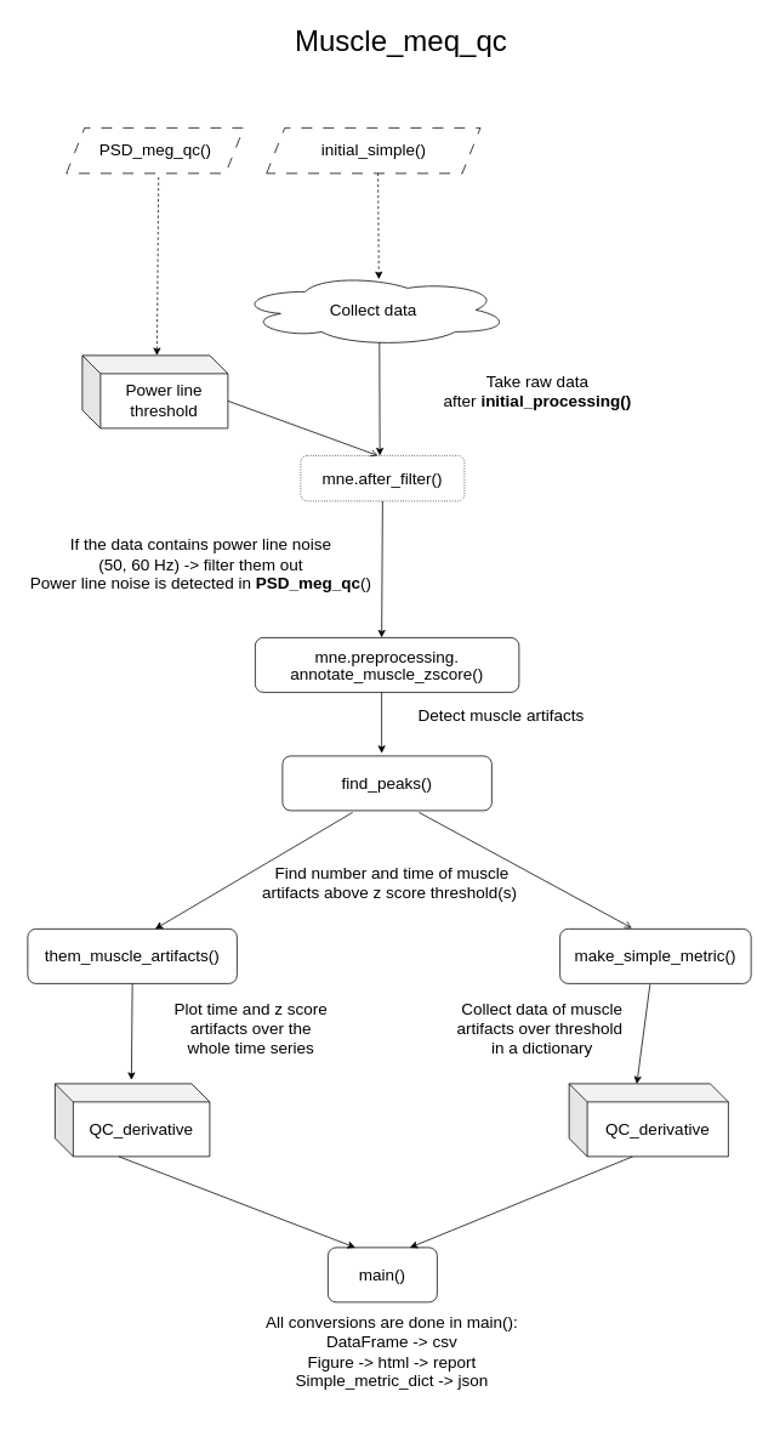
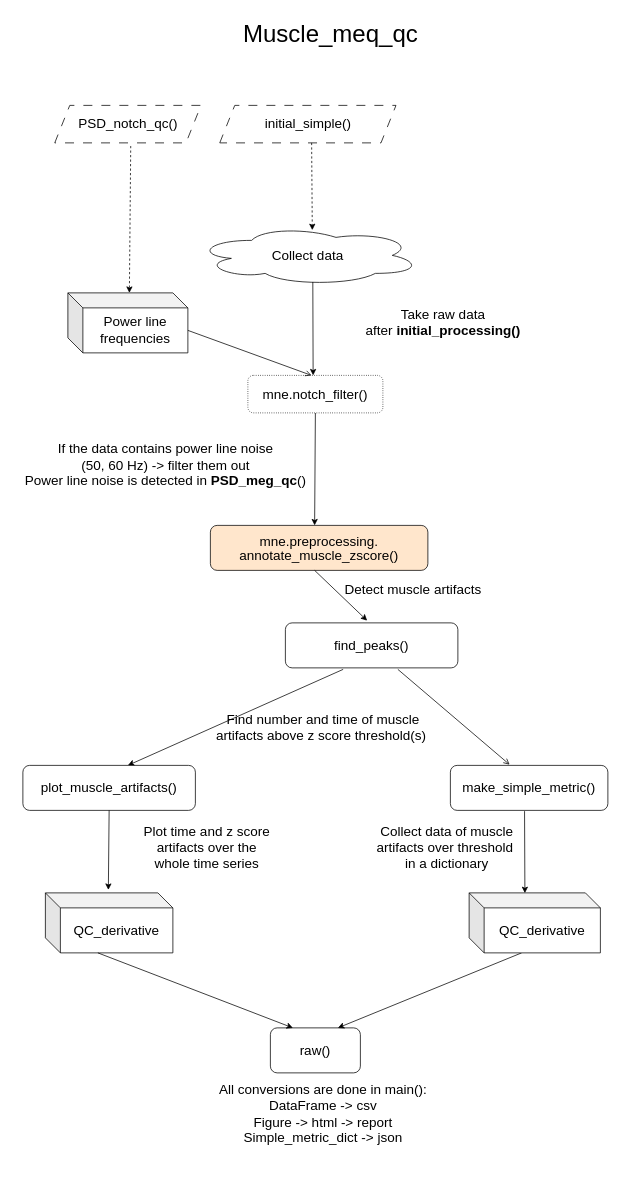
  <mxCell id="0" />
  <mxCell id="1" parent="0" />
- <mxCell id="2" value="&lt;div style=&quot;line-height: 18px; font-size: 18px;&quot;&gt;mne&lt;span style=&quot;background-color: initial; font-size: 18px;&quot;&gt;.&lt;/span&gt;&lt;span style=&quot;background-color: initial; font-size: 18px;&quot;&gt;preprocessing.&lt;/span&gt;&lt;/div&gt;&lt;div style=&quot;line-height: 18px; font-size: 18px;&quot;&gt;annotate_muscle_zscore()&lt;/div&gt;" style="rounded=1;whiteSpace=wrap;html=1;fontSize=18;fontFamily=Helvetica;fontColor=#000000;" parent="1" vertex="1"><mxGeometry x="280" y="700" width="290" height="60" as="geometry" /></mxCell>
- <mxCell id="3" value="&lt;div style=&quot;line-height: 18px; font-size: 18px;&quot;&gt;find_peaks()&lt;/div&gt;" style="rounded=1;whiteSpace=wrap;html=1;fontSize=18;fontFamily=Helvetica;" parent="1" vertex="1"><mxGeometry x="310" y="830" width="230" height="60" as="geometry" /></mxCell>
+ <mxCell id="2" value="&lt;div style=&quot;line-height: 18px; font-size: 18px;&quot;&gt;mne&lt;span style=&quot;background-color: initial; font-size: 18px;&quot;&gt;.&lt;/span&gt;&lt;span style=&quot;background-color: initial; font-size: 18px;&quot;&gt;preprocessing.&lt;/span&gt;&lt;/div&gt;&lt;div style=&quot;line-height: 18px; font-size: 18px;&quot;&gt;annotate_muscle_zscore()&lt;/div&gt;" style="rounded=1;whiteSpace=wrap;html=1;fontSize=18;fontFamily=Helvetica;fontColor=#000000;fillColor=#ffe6cc;" parent="1" vertex="1"><mxGeometry x="280" y="700" width="290" height="60" as="geometry" /></mxCell>
+ <mxCell id="3" value="&lt;div style=&quot;line-height: 18px; font-size: 18px;&quot;&gt;find_peaks()&lt;/div&gt;" style="rounded=1;whiteSpace=wrap;html=1;fontSize=18;fontFamily=Helvetica;" parent="1" vertex="1"><mxGeometry x="380" y="830" width="230" height="60" as="geometry" /></mxCell>
  <mxCell id="4" value="" style="endArrow=classic;html=1;rounded=0;entryX=0.474;entryY=-0.05;entryDx=0;entryDy=0;entryPerimeter=0;fontSize=18;fontFamily=Helvetica;" parent="1" target="3" edge="1"><mxGeometry width="50" height="50" relative="1" as="geometry"><mxPoint x="419" y="760" as="sourcePoint" /><mxPoint x="170" y="940" as="targetPoint" /></mxGeometry></mxCell>
  <mxCell id="5" value="&lt;div style=&quot;line-height: 18px; font-size: 18px;&quot;&gt;Detect muscle artifacts&lt;/div&gt;" style="text;html=1;align=center;verticalAlign=middle;resizable=0;points=[];autosize=1;strokeColor=none;fillColor=none;fontSize=18;fontFamily=Helvetica;" parent="1" vertex="1"><mxGeometry x="415" y="770" width="270" height="30" as="geometry" /></mxCell>
  <mxCell id="6" value="" style="endArrow=classic;html=1;rounded=0;exitX=0.335;exitY=1.033;exitDx=0;exitDy=0;exitPerimeter=0;fontSize=18;fontFamily=Helvetica;" parent="1" source="3" edge="1"><mxGeometry width="50" height="50" relative="1" as="geometry"><mxPoint x="590" y="1030" as="sourcePoint" /><mxPoint x="170" y="1020" as="targetPoint" /></mxGeometry></mxCell>
  <mxCell id="7" value="Find number and time of muscle &lt;br&gt;artifacts above z score threshold(s)&amp;nbsp;" style="text;html=1;align=center;verticalAlign=middle;resizable=0;points=[];autosize=1;strokeColor=none;fillColor=none;fontSize=18;fontFamily=Helvetica;" parent="1" vertex="1"><mxGeometry x="275" y="940" width="310" height="60" as="geometry" /></mxCell>
- <mxCell id="8" value="them_muscle_artifacts()" style="rounded=1;whiteSpace=wrap;html=1;fontSize=18;fontFamily=Helvetica;" parent="1" vertex="1"><mxGeometry x="30" y="1020" width="230" height="60" as="geometry" /></mxCell>
+ <mxCell id="8" value="plot_muscle_artifacts()" style="rounded=1;whiteSpace=wrap;html=1;fontSize=18;fontFamily=Helvetica;" parent="1" vertex="1"><mxGeometry x="30" y="1020" width="230" height="60" as="geometry" /></mxCell>
  <mxCell id="9" value="" style="endArrow=classic;html=1;rounded=0;fontSize=18;fontFamily=Helvetica;exitX=0.5;exitY=1;exitDx=0;exitDy=0;entryX=0.494;entryY=-0.05;entryDx=0;entryDy=0;entryPerimeter=0;" parent="1" source="8" target="11" edge="1"><mxGeometry width="50" height="50" relative="1" as="geometry"><mxPoint x="149" y="1090" as="sourcePoint" /><mxPoint x="149" y="1180" as="targetPoint" /></mxGeometry></mxCell>
  <mxCell id="10" value="Plot time and z score &lt;br&gt;artifacts over the &lt;br&gt;whole time series" style="text;html=1;align=center;verticalAlign=middle;resizable=0;points=[];autosize=1;strokeColor=none;fillColor=none;fontSize=18;fontFamily=Helvetica;" parent="1" vertex="1"><mxGeometry x="180" y="1090" width="190" height="80" as="geometry" /></mxCell>
  <mxCell id="11" value="QC_derivative" style="shape=cube;whiteSpace=wrap;html=1;boundedLbl=1;backgroundOutline=1;darkOpacity=0.05;darkOpacity2=0.1;fontSize=18;fontFamily=Helvetica;" parent="1" vertex="1"><mxGeometry x="60" y="1190" width="170" height="80" as="geometry" /></mxCell>
  <mxCell id="12" value="" style="endArrow=open;html=1;rounded=0;exitX=0.652;exitY=1.033;exitDx=0;exitDy=0;exitPerimeter=0;entryX=0.376;entryY=-0.017;entryDx=0;entryDy=0;entryPerimeter=0;fontSize=18;fontFamily=Helvetica;" parent="1" source="3" target="17" edge="1"><mxGeometry width="50" height="50" relative="1" as="geometry"><mxPoint x="590" y="1010" as="sourcePoint" /><mxPoint x="640" y="960" as="targetPoint" /></mxGeometry></mxCell>
- <mxCell id="13" value="main()" style="rounded=1;whiteSpace=wrap;html=1;fontSize=18;fontFamily=Helvetica;" parent="1" vertex="1"><mxGeometry x="360" y="1370" width="120" height="60" as="geometry" /></mxCell>
+ <mxCell id="13" value="raw()" style="rounded=1;whiteSpace=wrap;html=1;fontSize=18;fontFamily=Helvetica;" parent="1" vertex="1"><mxGeometry x="360" y="1370" width="120" height="60" as="geometry" /></mxCell>
  <mxCell id="14" value="" style="endArrow=classic;html=1;rounded=0;exitX=0;exitY=0;exitDx=70;exitDy=80;exitPerimeter=0;entryX=0.25;entryY=0;entryDx=0;entryDy=0;fontSize=18;fontFamily=Helvetica;" parent="1" source="11" target="13" edge="1"><mxGeometry width="50" height="50" relative="1" as="geometry"><mxPoint x="480" y="1030" as="sourcePoint" /><mxPoint x="530" y="980" as="targetPoint" /></mxGeometry></mxCell>
  <mxCell id="15" value="" style="endArrow=classic;html=1;rounded=0;exitX=0;exitY=0;exitDx=70;exitDy=80;exitPerimeter=0;entryX=0.75;entryY=0;entryDx=0;entryDy=0;fontSize=18;fontFamily=Helvetica;" parent="1" source="19" target="13" edge="1"><mxGeometry width="50" height="50" relative="1" as="geometry"><mxPoint x="190" y="1270" as="sourcePoint" /><mxPoint x="480" y="1410" as="targetPoint" /></mxGeometry></mxCell>
  <mxCell id="16" value="&lt;p style=&quot;font-size: 18px;&quot;&gt;All conversions are done in main():&lt;br&gt;DataFrame -&amp;gt; csv&lt;br&gt;Figure -&amp;gt; html -&amp;gt; report&lt;br&gt;Simple_metric_dict -&amp;gt; json&lt;/p&gt;" style="text;html=1;align=center;verticalAlign=middle;resizable=0;points=[];autosize=1;strokeColor=none;fillColor=none;fontSize=18;fontFamily=Helvetica;spacing=1;" parent="1" vertex="1"><mxGeometry x="280" y="1420" width="300" height="130" as="geometry" /></mxCell>
- <mxCell id="17" value="make_simple_metric()" style="rounded=1;whiteSpace=wrap;html=1;fontSize=18;fontFamily=Helvetica;" parent="1" vertex="1"><mxGeometry x="615" y="1020" width="210" height="60" as="geometry" /></mxCell>
+ <mxCell id="17" value="make_simple_metric()" style="rounded=1;whiteSpace=wrap;html=1;fontSize=18;fontFamily=Helvetica;" parent="1" vertex="1"><mxGeometry x="600" y="1020" width="210" height="60" as="geometry" /></mxCell>
  <mxCell id="18" value="" style="endArrow=classic;html=1;rounded=0;exitX=0.471;exitY=1.017;exitDx=0;exitDy=0;fontSize=18;fontFamily=Helvetica;entryX=0.425;entryY=0.004;entryDx=0;entryDy=0;entryPerimeter=0;exitPerimeter=0;" parent="1" source="17" target="19" edge="1"><mxGeometry width="50" height="50" relative="1" as="geometry"><mxPoint x="570" y="1020" as="sourcePoint" /><mxPoint x="735" y="1190" as="targetPoint" /></mxGeometry></mxCell>
  <mxCell id="19" value="QC_derivative" style="shape=cube;whiteSpace=wrap;html=1;boundedLbl=1;backgroundOutline=1;darkOpacity=0.05;darkOpacity2=0.1;fontSize=18;fontFamily=Helvetica;" parent="1" vertex="1"><mxGeometry x="625" y="1190" width="175" height="80" as="geometry" /></mxCell>
  <mxCell id="20" value="Collect data of muscle &lt;br&gt;artifacts over threshold&amp;nbsp;&lt;br&gt;in a dictionary" style="text;html=1;align=center;verticalAlign=middle;resizable=0;points=[];autosize=1;strokeColor=none;fillColor=none;fontSize=18;fontFamily=Helvetica;" parent="1" vertex="1"><mxGeometry x="490" y="1090" width="210" height="80" as="geometry" /></mxCell>
  <mxCell id="21" value="Collect data" style="ellipse;shape=cloud;whiteSpace=wrap;html=1;fontFamily=Helvetica;fontSize=18;" parent="1" vertex="1"><mxGeometry x="260" y="300" width="300" height="80" as="geometry" /></mxCell>
  <mxCell id="22" value="" style="endArrow=classic;html=1;rounded=0;exitX=0.5;exitY=1;exitDx=0;exitDy=0;entryX=0.5;entryY=0;entryDx=0;entryDy=0;fontSize=18;fontFamily=Helvetica;" parent="1" source="24" edge="1"><mxGeometry width="50" height="50" relative="1" as="geometry"><mxPoint x="418" y="557.52" as="sourcePoint" /><mxPoint x="419" y="700" as="targetPoint" /></mxGeometry></mxCell>
  <mxCell id="23" value="&lt;font style=&quot;font-size: 18px;&quot;&gt;Take raw data &lt;br style=&quot;font-size: 18px;&quot;&gt;after &lt;b&gt;initial_processing()&lt;/b&gt;&lt;/font&gt;" style="text;html=1;align=center;verticalAlign=middle;resizable=0;points=[];autosize=1;strokeColor=none;fillColor=none;fontSize=18;fontFamily=Helvetica;" parent="1" vertex="1"><mxGeometry x="475" y="400" width="230" height="60" as="geometry" /></mxCell>
- <mxCell id="24" value="&lt;div style=&quot;line-height: 18px; font-size: 18px;&quot;&gt;mne.after_filter()&lt;/div&gt;" style="rounded=1;whiteSpace=wrap;html=1;dashed=1;dashPattern=1 2;fontSize=18;" vertex="1" parent="1"><mxGeometry x="330" y="500" width="180" height="50" as="geometry" /></mxCell>
+ <mxCell id="24" value="&lt;div style=&quot;line-height: 18px; font-size: 18px;&quot;&gt;mne.notch_filter()&lt;/div&gt;" style="rounded=1;whiteSpace=wrap;html=1;dashed=1;dashPattern=1 2;fontSize=18;" vertex="1" parent="1"><mxGeometry x="330" y="500" width="180" height="50" as="geometry" /></mxCell>
  <mxCell id="25" value="" style="endArrow=classic;html=1;rounded=0;exitX=0.522;exitY=0.944;exitDx=0;exitDy=0;exitPerimeter=0;fontSize=18;" edge="1" parent="1" source="21"><mxGeometry width="50" height="50" relative="1" as="geometry"><mxPoint x="416.9" y="410" as="sourcePoint" /><mxPoint x="417" y="500" as="targetPoint" /></mxGeometry></mxCell>
  <mxCell id="26" value="If the data contains power line noise &lt;br&gt;(50, 60 Hz) -&amp;gt; filter them out&lt;br style=&quot;font-size: 18px;&quot;&gt;Power line noise is detected in &lt;b style=&quot;font-size: 18px;&quot;&gt;PSD_meg_qc&lt;/b&gt;()" style="text;html=1;align=center;verticalAlign=middle;resizable=0;points=[];autosize=1;strokeColor=none;fillColor=none;fontSize=18;" vertex="1" parent="1"><mxGeometry x="20" y="580" width="400" height="80" as="geometry" /></mxCell>
- <mxCell id="27" value="Power line threshold" style="shape=cube;whiteSpace=wrap;html=1;boundedLbl=1;backgroundOutline=1;darkOpacity=0.05;darkOpacity2=0.1;fontSize=18;" vertex="1" parent="1"><mxGeometry x="90" y="390" width="160" height="80" as="geometry" /></mxCell>
+ <mxCell id="27" value="Power line frequencies" style="shape=cube;whiteSpace=wrap;html=1;boundedLbl=1;backgroundOutline=1;darkOpacity=0.05;darkOpacity2=0.1;fontSize=18;" vertex="1" parent="1"><mxGeometry x="90" y="390" width="160" height="80" as="geometry" /></mxCell>
  <mxCell id="28" value="" style="endArrow=open;html=1;rounded=0;exitX=0;exitY=0;exitDx=160;exitDy=50;exitPerimeter=0;entryX=0.471;entryY=0;entryDx=0;entryDy=0;entryPerimeter=0;fontSize=18;" edge="1" parent="1" source="27" target="24"><mxGeometry width="50" height="50" relative="1" as="geometry"><mxPoint x="310" y="680" as="sourcePoint" /><mxPoint x="360" y="630" as="targetPoint" /></mxGeometry></mxCell>
  <mxCell id="29" value="initial_simple()" style="shape=parallelogram;perimeter=parallelogramPerimeter;whiteSpace=wrap;html=1;fixedSize=1;fontFamily=Helvetica;fontSize=18;dashed=1;dashPattern=12 12;" vertex="1" parent="1"><mxGeometry x="292.5" y="140" width="235" height="50" as="geometry" /></mxCell>
- <mxCell id="30" value="PSD_meg_qc()" style="shape=parallelogram;perimeter=parallelogramPerimeter;whiteSpace=wrap;html=1;fixedSize=1;fontFamily=Helvetica;fontSize=18;dashed=1;dashPattern=12 12;" vertex="1" parent="1"><mxGeometry x="72.5" y="140" width="195" height="50" as="geometry" /></mxCell>
+ <mxCell id="30" value="PSD_notch_qc()" style="shape=parallelogram;perimeter=parallelogramPerimeter;whiteSpace=wrap;html=1;fixedSize=1;fontFamily=Helvetica;fontSize=18;dashed=1;dashPattern=12 12;" vertex="1" parent="1"><mxGeometry x="72.5" y="140" width="195" height="50" as="geometry" /></mxCell>
  <mxCell id="31" value="" style="endArrow=classic;html=1;rounded=0;fontFamily=Helvetica;fontSize=18;dashed=1;exitX=0.458;exitY=1.083;exitDx=0;exitDy=0;exitPerimeter=0;entryX=0;entryY=0;entryDx=70;entryDy=0;entryPerimeter=0;" edge="1" parent="1"><mxGeometry width="50" height="50" relative="1" as="geometry"><mxPoint x="173.81" y="194.15" as="sourcePoint" /><mxPoint x="172" y="390" as="targetPoint" /></mxGeometry></mxCell>
  <mxCell id="32" value="" style="endArrow=classic;html=1;rounded=0;fontFamily=Helvetica;fontSize=18;dashed=1;exitX=0.5;exitY=1;exitDx=0;exitDy=0;entryX=0.503;entryY=0.079;entryDx=0;entryDy=0;entryPerimeter=0;" edge="1" parent="1"><mxGeometry width="50" height="50" relative="1" as="geometry"><mxPoint x="415" y="190" as="sourcePoint" /><mxPoint x="415.9" y="306.32" as="targetPoint" /></mxGeometry></mxCell>
  <mxCell id="33" value="&lt;font style=&quot;font-size: 32px;&quot;&gt;Muscle_meq_qc&lt;/font&gt;" style="text;html=1;align=center;verticalAlign=middle;resizable=0;points=[];autosize=1;strokeColor=none;fillColor=none;fontSize=18;fontFamily=Helvetica;" vertex="1" parent="1"><mxGeometry x="310" y="20" width="260" height="50" as="geometry" /></mxCell>
